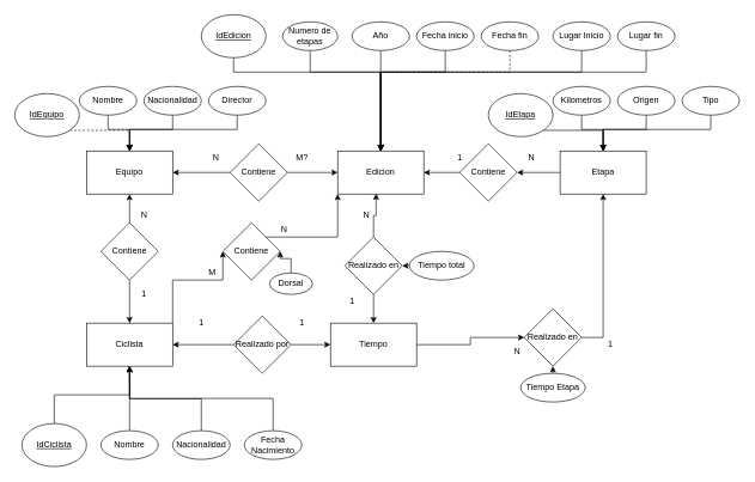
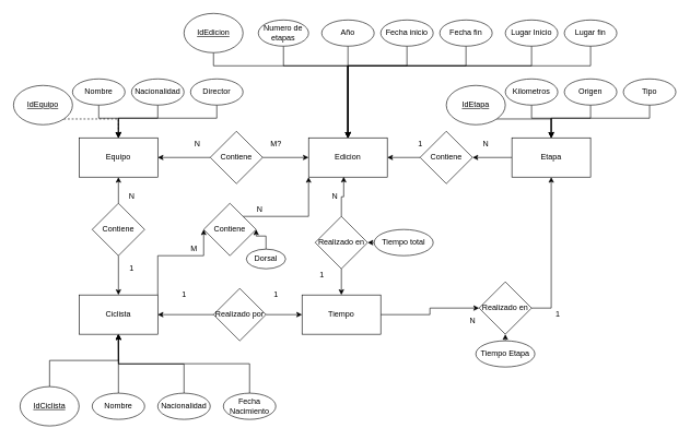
  <mxCell id="0" />
  <mxCell id="1" parent="0" />
  <mxCell id="2" value="Edicion" style="whiteSpace=wrap;html=1;" vertex="1" parent="1"><mxGeometry x="470" y="210" width="120" height="60" as="geometry" /></mxCell>
  <mxCell id="3" style="edgeStyle=orthogonalEdgeStyle;rounded=0;orthogonalLoop=1;jettySize=auto;html=1;exitX=0.5;exitY=1;exitDx=0;exitDy=0;entryX=0.5;entryY=0;entryDx=0;entryDy=0;" edge="1" parent="1" source="4" target="2"><mxGeometry relative="1" as="geometry"><Array as="points"><mxPoint x="325" y="100" /><mxPoint x="530" y="100" /></Array></mxGeometry></mxCell>
  <mxCell id="4" value="&lt;u&gt;IdEdicion&lt;/u&gt;" style="ellipse;whiteSpace=wrap;html=1;" vertex="1" parent="1"><mxGeometry x="280" y="20" width="90" height="60" as="geometry" /></mxCell>
  <mxCell id="5" style="edgeStyle=orthogonalEdgeStyle;rounded=0;orthogonalLoop=1;jettySize=auto;html=1;exitX=0.5;exitY=1;exitDx=0;exitDy=0;entryX=0.5;entryY=0;entryDx=0;entryDy=0;" edge="1" parent="1" source="6" target="2"><mxGeometry relative="1" as="geometry"><Array as="points"><mxPoint x="432" y="100" /><mxPoint x="530" y="100" /></Array></mxGeometry></mxCell>
  <mxCell id="6" value="Numero de etapas" style="ellipse;whiteSpace=wrap;html=1;" vertex="1" parent="1"><mxGeometry x="393.33" y="30" width="76.67" height="40" as="geometry" /></mxCell>
  <mxCell id="7" style="edgeStyle=orthogonalEdgeStyle;rounded=0;orthogonalLoop=1;jettySize=auto;html=1;exitX=0.5;exitY=1;exitDx=0;exitDy=0;entryX=0.5;entryY=0;entryDx=0;entryDy=0;" edge="1" parent="1" source="8" target="2"><mxGeometry relative="1" as="geometry" /></mxCell>
  <mxCell id="8" value="Año" style="ellipse;whiteSpace=wrap;html=1;" vertex="1" parent="1"><mxGeometry x="490" y="30" width="80" height="40" as="geometry" /></mxCell>
  <mxCell id="9" style="edgeStyle=orthogonalEdgeStyle;rounded=0;orthogonalLoop=1;jettySize=auto;html=1;exitX=0.5;exitY=1;exitDx=0;exitDy=0;entryX=0.5;entryY=0;entryDx=0;entryDy=0;" edge="1" parent="1" source="10" target="2"><mxGeometry relative="1" as="geometry"><Array as="points"><mxPoint x="620" y="100" /><mxPoint x="530" y="100" /></Array></mxGeometry></mxCell>
  <mxCell id="10" value="Fecha inicio" style="ellipse;whiteSpace=wrap;html=1;" vertex="1" parent="1"><mxGeometry x="580" y="30" width="80" height="40" as="geometry" /></mxCell>
- <mxCell id="11" style="edgeStyle=orthogonalEdgeStyle;rounded=0;orthogonalLoop=1;jettySize=auto;html=1;exitX=0.5;exitY=1;exitDx=0;exitDy=0;entryX=0.5;entryY=0;entryDx=0;entryDy=0;dashed=1;" edge="1" parent="1" source="12" target="2"><mxGeometry relative="1" as="geometry"><Array as="points"><mxPoint x="710" y="100" /><mxPoint x="530" y="100" /></Array></mxGeometry></mxCell>
+ <mxCell id="11" style="edgeStyle=orthogonalEdgeStyle;rounded=0;orthogonalLoop=1;jettySize=auto;html=1;exitX=0.5;exitY=1;exitDx=0;exitDy=0;entryX=0.5;entryY=0;entryDx=0;entryDy=0;" edge="1" parent="1" source="12" target="2"><mxGeometry relative="1" as="geometry"><Array as="points"><mxPoint x="710" y="100" /><mxPoint x="530" y="100" /></Array></mxGeometry></mxCell>
  <mxCell id="12" value="Fecha fin" style="ellipse;whiteSpace=wrap;html=1;" vertex="1" parent="1"><mxGeometry x="670" y="30" width="80" height="40" as="geometry" /></mxCell>
  <mxCell id="13" style="edgeStyle=orthogonalEdgeStyle;rounded=0;orthogonalLoop=1;jettySize=auto;html=1;exitX=0.5;exitY=1;exitDx=0;exitDy=0;entryX=0.5;entryY=0;entryDx=0;entryDy=0;" edge="1" parent="1" source="14" target="2"><mxGeometry relative="1" as="geometry"><Array as="points"><mxPoint x="810" y="100" /><mxPoint x="530" y="100" /></Array></mxGeometry></mxCell>
  <mxCell id="14" value="Lugar Inicio" style="ellipse;whiteSpace=wrap;html=1;" vertex="1" parent="1"><mxGeometry x="770" y="30" width="80" height="40" as="geometry" /></mxCell>
  <mxCell id="15" style="edgeStyle=orthogonalEdgeStyle;rounded=0;orthogonalLoop=1;jettySize=auto;html=1;exitX=0.5;exitY=1;exitDx=0;exitDy=0;entryX=0.5;entryY=0;entryDx=0;entryDy=0;" edge="1" parent="1" source="16" target="2"><mxGeometry relative="1" as="geometry"><Array as="points"><mxPoint x="900" y="100" /><mxPoint x="530" y="100" /></Array></mxGeometry></mxCell>
  <mxCell id="16" value="Lugar fin" style="ellipse;whiteSpace=wrap;html=1;" vertex="1" parent="1"><mxGeometry x="860" y="30" width="80" height="40" as="geometry" /></mxCell>
  <mxCell id="17" style="edgeStyle=orthogonalEdgeStyle;rounded=0;orthogonalLoop=1;jettySize=auto;html=1;exitX=0;exitY=0.5;exitDx=0;exitDy=0;entryX=1;entryY=0.5;entryDx=0;entryDy=0;" edge="1" parent="1" source="18" target="20"><mxGeometry relative="1" as="geometry" /></mxCell>
  <mxCell id="18" value="Etapa" style="rounded=0;whiteSpace=wrap;html=1;" vertex="1" parent="1"><mxGeometry x="780" y="210" width="120" height="60" as="geometry" /></mxCell>
  <mxCell id="19" style="edgeStyle=orthogonalEdgeStyle;rounded=0;orthogonalLoop=1;jettySize=auto;html=1;exitX=0;exitY=0.5;exitDx=0;exitDy=0;entryX=1;entryY=0.5;entryDx=0;entryDy=0;" edge="1" parent="1" source="20" target="2"><mxGeometry relative="1" as="geometry" /></mxCell>
  <mxCell id="20" value="Contiene" style="rhombus;whiteSpace=wrap;html=1;" vertex="1" parent="1"><mxGeometry x="640" y="200" width="80" height="80" as="geometry" /></mxCell>
  <mxCell id="21" value="N" style="text;html=1;align=center;verticalAlign=middle;resizable=0;points=[];autosize=1;strokeColor=none;fillColor=none;" vertex="1" parent="1"><mxGeometry x="730" y="210" width="20" height="20" as="geometry" /></mxCell>
  <mxCell id="22" value="1" style="text;html=1;align=center;verticalAlign=middle;resizable=0;points=[];autosize=1;strokeColor=none;fillColor=none;" vertex="1" parent="1"><mxGeometry x="630" y="210" width="20" height="20" as="geometry" /></mxCell>
  <mxCell id="23" style="edgeStyle=orthogonalEdgeStyle;rounded=0;orthogonalLoop=1;jettySize=auto;html=1;exitX=1;exitY=1;exitDx=0;exitDy=0;entryX=0.5;entryY=0;entryDx=0;entryDy=0;" edge="1" parent="1" source="24" target="18"><mxGeometry relative="1" as="geometry" /></mxCell>
  <mxCell id="24" value="&lt;u&gt;IdEtapa&lt;/u&gt;" style="ellipse;whiteSpace=wrap;html=1;" vertex="1" parent="1"><mxGeometry x="680" y="130" width="90" height="60" as="geometry" /></mxCell>
  <mxCell id="25" style="edgeStyle=orthogonalEdgeStyle;rounded=0;orthogonalLoop=1;jettySize=auto;html=1;exitX=0.5;exitY=1;exitDx=0;exitDy=0;entryX=0.5;entryY=0;entryDx=0;entryDy=0;" edge="1" parent="1" source="26" target="18"><mxGeometry relative="1" as="geometry"><Array as="points"><mxPoint x="810" y="180" /><mxPoint x="840" y="180" /></Array></mxGeometry></mxCell>
  <mxCell id="26" value="Kilometros" style="ellipse;whiteSpace=wrap;html=1;" vertex="1" parent="1"><mxGeometry x="770" y="120" width="80" height="40" as="geometry" /></mxCell>
  <mxCell id="27" style="edgeStyle=orthogonalEdgeStyle;rounded=0;orthogonalLoop=1;jettySize=auto;html=1;exitX=0.5;exitY=1;exitDx=0;exitDy=0;" edge="1" parent="1" source="28"><mxGeometry relative="1" as="geometry"><mxPoint x="840" y="210" as="targetPoint" /><Array as="points"><mxPoint x="900" y="180" /><mxPoint x="840" y="180" /></Array></mxGeometry></mxCell>
  <mxCell id="28" value="Origen" style="ellipse;whiteSpace=wrap;html=1;" vertex="1" parent="1"><mxGeometry x="860" y="120" width="80" height="40" as="geometry" /></mxCell>
  <mxCell id="29" style="edgeStyle=orthogonalEdgeStyle;rounded=0;orthogonalLoop=1;jettySize=auto;html=1;exitX=0.5;exitY=1;exitDx=0;exitDy=0;entryX=0.5;entryY=0;entryDx=0;entryDy=0;" edge="1" parent="1" source="30" target="18"><mxGeometry relative="1" as="geometry"><Array as="points"><mxPoint x="990" y="180" /><mxPoint x="840" y="180" /></Array></mxGeometry></mxCell>
  <mxCell id="30" value="Tipo" style="ellipse;whiteSpace=wrap;html=1;" vertex="1" parent="1"><mxGeometry x="950" y="120" width="80" height="40" as="geometry" /></mxCell>
  <mxCell id="31" value="Equipo" style="rounded=0;whiteSpace=wrap;html=1;" vertex="1" parent="1"><mxGeometry y="210" width="120" height="60" as="geometry" x="120" /></mxCell>
  <mxCell id="32" style="edgeStyle=orthogonalEdgeStyle;rounded=0;orthogonalLoop=1;jettySize=auto;html=1;exitX=1;exitY=1;exitDx=0;exitDy=0;entryX=0.5;entryY=0;entryDx=0;entryDy=0;dashed=1;" edge="1" parent="1" source="33" target="31"><mxGeometry relative="1" as="geometry" /></mxCell>
  <mxCell id="33" value="&lt;u&gt;IdEquipo&lt;/u&gt;" style="ellipse;whiteSpace=wrap;html=1;" vertex="1" parent="1"><mxGeometry x="20" y="130" width="90" height="60" as="geometry" /></mxCell>
  <mxCell id="34" style="edgeStyle=orthogonalEdgeStyle;rounded=0;orthogonalLoop=1;jettySize=auto;html=1;exitX=0.5;exitY=1;exitDx=0;exitDy=0;entryX=0.5;entryY=0;entryDx=0;entryDy=0;" edge="1" parent="1" source="35" target="31"><mxGeometry relative="1" as="geometry"><Array as="points"><mxPoint x="150" y="180" /><mxPoint x="180" y="180" /></Array></mxGeometry></mxCell>
  <mxCell id="35" value="Nombre" style="ellipse;whiteSpace=wrap;html=1;" vertex="1" parent="1"><mxGeometry x="110" y="120" width="80" height="40" as="geometry" /></mxCell>
  <mxCell id="36" style="edgeStyle=orthogonalEdgeStyle;rounded=0;orthogonalLoop=1;jettySize=auto;html=1;exitX=0.5;exitY=1;exitDx=0;exitDy=0;" edge="1" parent="1" source="37"><mxGeometry relative="1" as="geometry"><mxPoint x="180" y="210" as="targetPoint" /><Array as="points"><mxPoint x="240" y="180" /><mxPoint x="180" y="180" /></Array></mxGeometry></mxCell>
  <mxCell id="37" value="Nacionalidad" style="ellipse;whiteSpace=wrap;html=1;" vertex="1" parent="1"><mxGeometry x="200" y="120" width="80" height="40" as="geometry" /></mxCell>
  <mxCell id="38" style="edgeStyle=orthogonalEdgeStyle;rounded=0;orthogonalLoop=1;jettySize=auto;html=1;exitX=0.5;exitY=1;exitDx=0;exitDy=0;entryX=0.5;entryY=0;entryDx=0;entryDy=0;" edge="1" parent="1" source="39" target="31"><mxGeometry relative="1" as="geometry"><Array as="points"><mxPoint x="330" y="180" /><mxPoint x="180" y="180" /></Array></mxGeometry></mxCell>
  <mxCell id="39" value="Director" style="ellipse;whiteSpace=wrap;html=1;" vertex="1" parent="1"><mxGeometry x="290" y="120" width="80" height="40" as="geometry" /></mxCell>
  <mxCell id="40" style="edgeStyle=orthogonalEdgeStyle;rounded=0;orthogonalLoop=1;jettySize=auto;html=1;exitX=1;exitY=0.5;exitDx=0;exitDy=0;entryX=0;entryY=0.5;entryDx=0;entryDy=0;" edge="1" parent="1" source="42" target="2"><mxGeometry relative="1" as="geometry" /></mxCell>
  <mxCell id="41" style="edgeStyle=orthogonalEdgeStyle;rounded=0;orthogonalLoop=1;jettySize=auto;html=1;exitX=0;exitY=0.5;exitDx=0;exitDy=0;entryX=1;entryY=0.5;entryDx=0;entryDy=0;" edge="1" parent="1" source="42" target="31"><mxGeometry relative="1" as="geometry" /></mxCell>
  <mxCell id="42" value="Contiene" style="rhombus;whiteSpace=wrap;html=1;" vertex="1" parent="1"><mxGeometry x="320" y="200" width="80" height="80" as="geometry" /></mxCell>
  <mxCell id="43" value="N" style="text;html=1;align=center;verticalAlign=middle;resizable=0;points=[];autosize=1;strokeColor=none;fillColor=none;" vertex="1" parent="1"><mxGeometry x="290" y="210" width="20" height="20" as="geometry" /></mxCell>
  <mxCell id="44" value="M?" style="text;html=1;align=center;verticalAlign=middle;resizable=0;points=[];autosize=1;strokeColor=none;fillColor=none;" vertex="1" parent="1"><mxGeometry x="405" y="210" width="30" height="20" as="geometry" /></mxCell>
  <mxCell id="45" style="edgeStyle=orthogonalEdgeStyle;rounded=0;orthogonalLoop=1;jettySize=auto;html=1;exitX=1;exitY=0;exitDx=0;exitDy=0;entryX=0;entryY=0.5;entryDx=0;entryDy=0;" edge="1" parent="1" source="46" target="81"><mxGeometry relative="1" as="geometry"><Array as="points"><mxPoint x="240" y="390" /><mxPoint x="310" y="390" /></Array></mxGeometry></mxCell>
  <mxCell id="46" value="Ciclista" style="rounded=0;whiteSpace=wrap;html=1;" vertex="1" parent="1"><mxGeometry y="450" width="120" height="60" as="geometry" x="120" /></mxCell>
  <mxCell id="47" style="edgeStyle=orthogonalEdgeStyle;rounded=0;orthogonalLoop=1;jettySize=auto;html=1;exitX=0.5;exitY=0;exitDx=0;exitDy=0;entryX=0.5;entryY=1;entryDx=0;entryDy=0;" edge="1" parent="1" source="48" target="46"><mxGeometry relative="1" as="geometry" /></mxCell>
  <mxCell id="48" value="&lt;u&gt;IdCiclista&lt;/u&gt;" style="ellipse;whiteSpace=wrap;html=1;" vertex="1" parent="1"><mxGeometry x="30" y="590" width="90" height="60" as="geometry" /></mxCell>
  <mxCell id="49" style="edgeStyle=orthogonalEdgeStyle;rounded=0;orthogonalLoop=1;jettySize=auto;html=1;exitX=0.5;exitY=0;exitDx=0;exitDy=0;entryX=0.5;entryY=1;entryDx=0;entryDy=0;" edge="1" parent="1" source="50" target="46"><mxGeometry relative="1" as="geometry" /></mxCell>
  <mxCell id="50" value="Nombre" style="ellipse;whiteSpace=wrap;html=1;" vertex="1" parent="1"><mxGeometry x="140" y="600" width="80" height="40" as="geometry" /></mxCell>
  <mxCell id="51" style="edgeStyle=orthogonalEdgeStyle;rounded=0;orthogonalLoop=1;jettySize=auto;html=1;exitX=0.5;exitY=0;exitDx=0;exitDy=0;" edge="1" parent="1" source="52"><mxGeometry relative="1" as="geometry"><mxPoint x="180" y="510" as="targetPoint" /></mxGeometry></mxCell>
  <mxCell id="52" value="Nacionalidad" style="ellipse;whiteSpace=wrap;html=1;" vertex="1" parent="1"><mxGeometry x="240" y="600" width="80" height="40" as="geometry" /></mxCell>
  <mxCell id="53" style="edgeStyle=orthogonalEdgeStyle;rounded=0;orthogonalLoop=1;jettySize=auto;html=1;exitX=0.5;exitY=0;exitDx=0;exitDy=0;entryX=0.5;entryY=1;entryDx=0;entryDy=0;" edge="1" parent="1" source="54" target="46"><mxGeometry relative="1" as="geometry" /></mxCell>
  <mxCell id="54" value="Fecha Nacimiento" style="ellipse;whiteSpace=wrap;html=1;" vertex="1" parent="1"><mxGeometry x="340" y="600" width="80" height="40" as="geometry" /></mxCell>
  <mxCell id="55" style="edgeStyle=orthogonalEdgeStyle;rounded=0;orthogonalLoop=1;jettySize=auto;html=1;exitX=0.5;exitY=1;exitDx=0;exitDy=0;entryX=0.5;entryY=0;entryDx=0;entryDy=0;" edge="1" parent="1" source="57" target="46"><mxGeometry relative="1" as="geometry" /></mxCell>
  <mxCell id="56" style="edgeStyle=orthogonalEdgeStyle;rounded=0;orthogonalLoop=1;jettySize=auto;html=1;exitX=0.5;exitY=0;exitDx=0;exitDy=0;entryX=0.5;entryY=1;entryDx=0;entryDy=0;" edge="1" parent="1" source="57" target="31"><mxGeometry relative="1" as="geometry" /></mxCell>
  <mxCell id="57" value="Contiene" style="rhombus;whiteSpace=wrap;html=1;" vertex="1" parent="1"><mxGeometry x="140" y="310" width="80" height="80" as="geometry" /></mxCell>
  <mxCell id="58" value="1" style="text;html=1;align=center;verticalAlign=middle;resizable=0;points=[];autosize=1;strokeColor=none;fillColor=none;" vertex="1" parent="1"><mxGeometry x="190" y="400" width="20" height="20" as="geometry" /></mxCell>
  <mxCell id="59" value="N" style="text;html=1;align=center;verticalAlign=middle;resizable=0;points=[];autosize=1;strokeColor=none;fillColor=none;" vertex="1" parent="1"><mxGeometry x="190" y="290" width="20" height="20" as="geometry" /></mxCell>
  <mxCell id="60" style="edgeStyle=orthogonalEdgeStyle;rounded=0;orthogonalLoop=1;jettySize=auto;html=1;exitX=1;exitY=0.5;exitDx=0;exitDy=0;entryX=0;entryY=0.5;entryDx=0;entryDy=0;" edge="1" parent="1" source="61" target="73"><mxGeometry relative="1" as="geometry" /></mxCell>
  <mxCell id="61" value="Tiempo" style="whiteSpace=wrap;html=1;" vertex="1" parent="1"><mxGeometry x="460" y="450" width="120" height="60" as="geometry" /></mxCell>
  <mxCell id="62" style="edgeStyle=orthogonalEdgeStyle;rounded=0;orthogonalLoop=1;jettySize=auto;html=1;exitX=0.5;exitY=1;exitDx=0;exitDy=0;entryX=0.5;entryY=0;entryDx=0;entryDy=0;" edge="1" parent="1" source="64" target="61"><mxGeometry relative="1" as="geometry" /></mxCell>
  <mxCell id="63" style="edgeStyle=orthogonalEdgeStyle;rounded=0;orthogonalLoop=1;jettySize=auto;html=1;exitX=0.5;exitY=0;exitDx=0;exitDy=0;entryX=0.446;entryY=0.992;entryDx=0;entryDy=0;entryPerimeter=0;" edge="1" parent="1" source="64" target="2"><mxGeometry relative="1" as="geometry" /></mxCell>
  <mxCell id="64" value="Realizado en" style="rhombus;whiteSpace=wrap;html=1;" vertex="1" parent="1"><mxGeometry x="480" y="330" width="80" height="80" as="geometry" /></mxCell>
  <mxCell id="65" style="edgeStyle=orthogonalEdgeStyle;rounded=0;orthogonalLoop=1;jettySize=auto;html=1;exitX=1;exitY=0.5;exitDx=0;exitDy=0;entryX=0;entryY=0.5;entryDx=0;entryDy=0;" edge="1" parent="1" source="67" target="61"><mxGeometry relative="1" as="geometry" /></mxCell>
  <mxCell id="66" style="edgeStyle=orthogonalEdgeStyle;rounded=0;orthogonalLoop=1;jettySize=auto;html=1;exitX=0;exitY=0.5;exitDx=0;exitDy=0;entryX=1;entryY=0.5;entryDx=0;entryDy=0;" edge="1" parent="1" source="67" target="46"><mxGeometry relative="1" as="geometry" /></mxCell>
  <mxCell id="67" value="Realizado por" style="rhombus;whiteSpace=wrap;html=1;" vertex="1" parent="1"><mxGeometry x="325" y="440" width="80" height="80" as="geometry" /></mxCell>
  <mxCell id="68" value="1" style="text;html=1;align=center;verticalAlign=middle;resizable=0;points=[];autosize=1;strokeColor=none;fillColor=none;" vertex="1" parent="1"><mxGeometry x="410" y="440" width="20" height="20" as="geometry" /></mxCell>
  <mxCell id="69" value="1" style="text;html=1;align=center;verticalAlign=middle;resizable=0;points=[];autosize=1;strokeColor=none;fillColor=none;" vertex="1" parent="1"><mxGeometry x="480" y="410" width="20" height="20" as="geometry" /></mxCell>
  <mxCell id="70" value="N" style="text;html=1;align=center;verticalAlign=middle;resizable=0;points=[];autosize=1;strokeColor=none;fillColor=none;" vertex="1" parent="1"><mxGeometry x="500" y="290" width="20" height="20" as="geometry" /></mxCell>
  <mxCell id="71" value="1" style="text;html=1;align=center;verticalAlign=middle;resizable=0;points=[];autosize=1;strokeColor=none;fillColor=none;" vertex="1" parent="1"><mxGeometry x="270" y="440" width="20" height="20" as="geometry" /></mxCell>
  <mxCell id="72" style="edgeStyle=orthogonalEdgeStyle;rounded=0;orthogonalLoop=1;jettySize=auto;html=1;exitX=1;exitY=0.5;exitDx=0;exitDy=0;entryX=0.5;entryY=1;entryDx=0;entryDy=0;" edge="1" parent="1" source="73" target="18"><mxGeometry relative="1" as="geometry" /></mxCell>
  <mxCell id="73" value="Realizado en" style="rhombus;whiteSpace=wrap;html=1;" vertex="1" parent="1"><mxGeometry x="730" y="430" width="80" height="80" as="geometry" /></mxCell>
  <mxCell id="74" style="edgeStyle=orthogonalEdgeStyle;rounded=0;orthogonalLoop=1;jettySize=auto;html=1;exitX=0;exitY=0.5;exitDx=0;exitDy=0;entryX=1;entryY=0.5;entryDx=0;entryDy=0;" edge="1" parent="1" source="75" target="64"><mxGeometry relative="1" as="geometry" /></mxCell>
  <mxCell id="75" value="Tiempo total" style="ellipse;whiteSpace=wrap;html=1;" vertex="1" parent="1"><mxGeometry x="570" y="350" width="90" height="40" as="geometry" /></mxCell>
  <mxCell id="76" style="edgeStyle=orthogonalEdgeStyle;rounded=0;orthogonalLoop=1;jettySize=auto;html=1;exitX=0.5;exitY=0;exitDx=0;exitDy=0;entryX=0.5;entryY=1;entryDx=0;entryDy=0;" edge="1" parent="1" source="77" target="73"><mxGeometry relative="1" as="geometry" /></mxCell>
  <mxCell id="77" value="Tiempo Etapa" style="ellipse;whiteSpace=wrap;html=1;" vertex="1" parent="1"><mxGeometry x="725" y="520" width="90" height="40" as="geometry" /></mxCell>
  <mxCell id="78" value="N" style="text;html=1;align=center;verticalAlign=middle;resizable=0;points=[];autosize=1;strokeColor=none;fillColor=none;" vertex="1" parent="1"><mxGeometry x="710" y="480" width="20" height="20" as="geometry" /></mxCell>
  <mxCell id="79" value="1" style="text;html=1;align=center;verticalAlign=middle;resizable=0;points=[];autosize=1;strokeColor=none;fillColor=none;" vertex="1" parent="1"><mxGeometry x="840" y="470" width="20" height="20" as="geometry" /></mxCell>
  <mxCell id="80" style="edgeStyle=orthogonalEdgeStyle;rounded=0;orthogonalLoop=1;jettySize=auto;html=1;exitX=1;exitY=0;exitDx=0;exitDy=0;entryX=0;entryY=1;entryDx=0;entryDy=0;" edge="1" parent="1" source="81" target="2"><mxGeometry relative="1" as="geometry" /></mxCell>
  <mxCell id="81" value="Contiene" style="rhombus;whiteSpace=wrap;html=1;" vertex="1" parent="1"><mxGeometry x="310" y="310" width="80" height="80" as="geometry" /></mxCell>
  <mxCell id="82" value="M" style="text;html=1;align=center;verticalAlign=middle;resizable=0;points=[];autosize=1;strokeColor=none;fillColor=none;" vertex="1" parent="1"><mxGeometry x="280" y="370" width="30" height="20" as="geometry" /></mxCell>
  <mxCell id="83" value="N" style="text;html=1;align=center;verticalAlign=middle;resizable=0;points=[];autosize=1;strokeColor=none;fillColor=none;" vertex="1" parent="1"><mxGeometry x="385" y="310" width="20" height="20" as="geometry" /></mxCell>
  <mxCell id="84" style="edgeStyle=orthogonalEdgeStyle;rounded=0;orthogonalLoop=1;jettySize=auto;html=1;exitX=0.5;exitY=0;exitDx=0;exitDy=0;entryX=1;entryY=0.5;entryDx=0;entryDy=0;" edge="1" parent="1" source="85" target="81"><mxGeometry relative="1" as="geometry"><Array as="points"><mxPoint x="405" y="360" /><mxPoint x="390" y="360" /></Array></mxGeometry></mxCell>
  <mxCell id="85" value="Dorsal" style="ellipse;whiteSpace=wrap;html=1;" vertex="1" parent="1"><mxGeometry x="375" y="380" width="60" height="30" as="geometry" /></mxCell>
